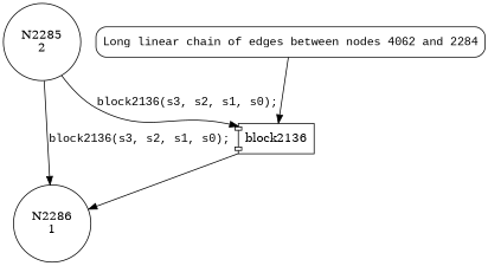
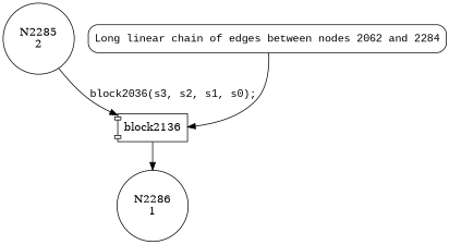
  digraph {
    node [shape=circle]
    edge [fontname="Courier New"]
    n1 [label="N2285\n2"]
    n2 [label="N2286\n1"]
    n3 [label=block2136 shape=component]
-   n4 [fillcolor=white fontname="Courier New" label="Long linear chain of edges between nodes 4062 and 2284" penwidth=1 shape=Mrecord style="filled,bold"]
-   n1 -> n2 [label="block2136(s3, s2, s1, s0);"]
-   n1 -> n3 [label="block2136(s3, s2, s1, s0);"]
+   n4 [fillcolor=white fontname="Courier New" label="Long linear chain of edges between nodes 2062 and 2284" penwidth=1 shape=Mrecord style="filled,bold"]
+   n1 -> n3 [label="block2036(s3, s2, s1, s0);"]
    n3 -> n2
    n4 -> n3 [fontname=""]
  }
